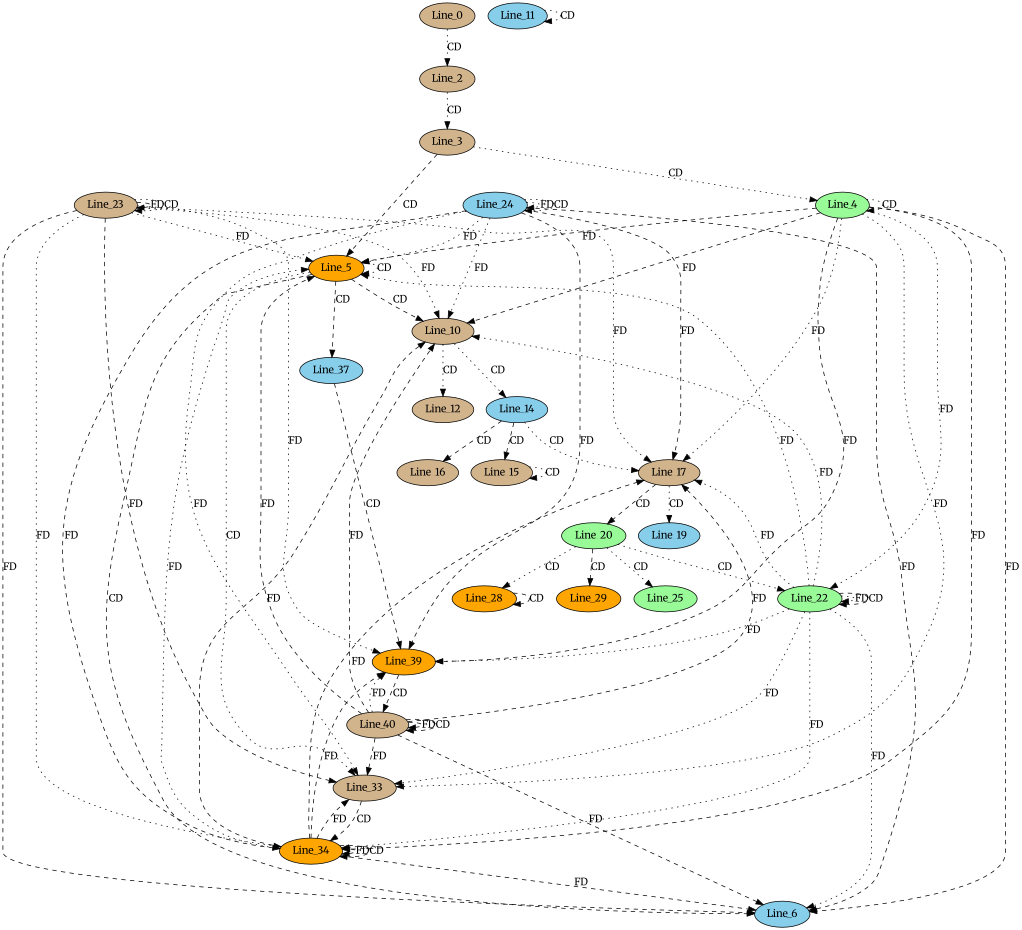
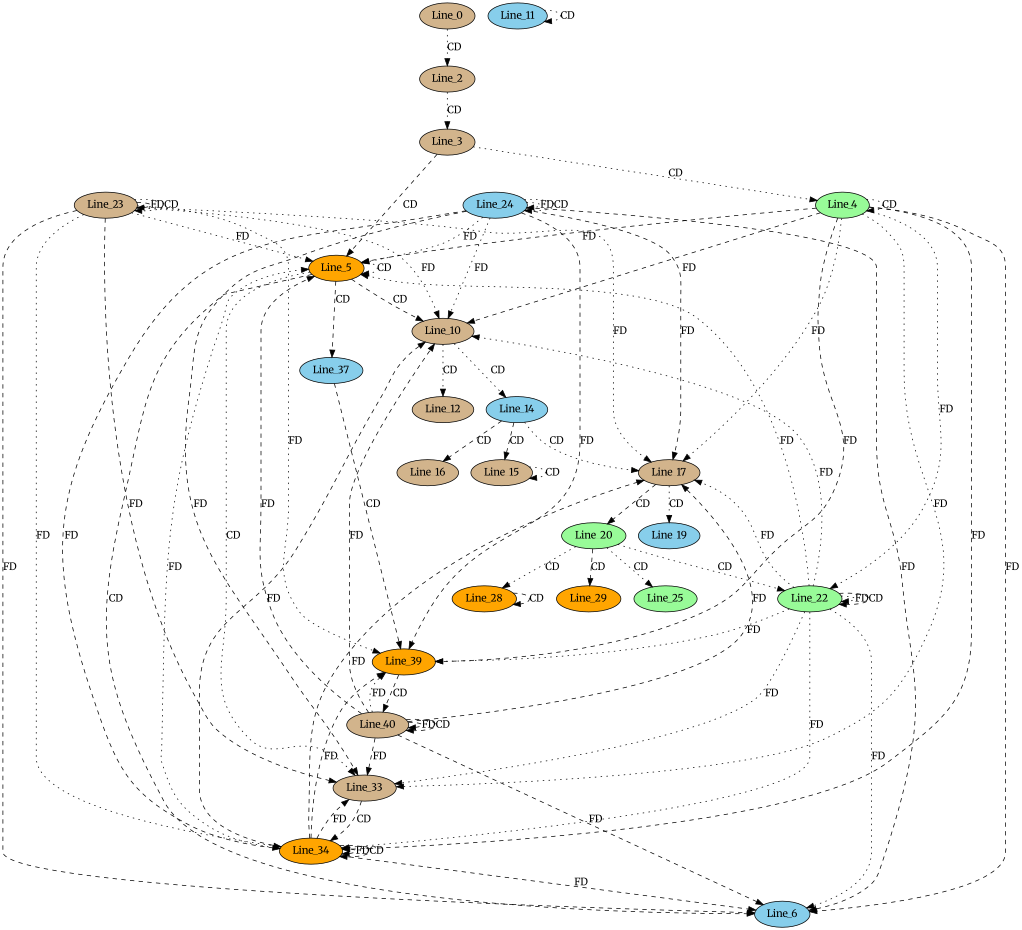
  digraph {
    fontname=Merriweather
    node [fillcolor=tan fontname=Merriweather style=filled]
    edge [fontname=Merriweather style=dotted]
    Line_0
    Line_2
    Line_3
    Line_4 [fillcolor=palegreen]
    Line_5 [fillcolor=orange]
    Line_6 [fillcolor=skyblue]
    Line_10
    Line_17
    Line_22 [fillcolor=palegreen]
    Line_33
    Line_34 [fillcolor=orange]
    Line_39 [fillcolor=orange]
    Line_37 [fillcolor=skyblue]
    Line_12
    Line_14 [fillcolor=skyblue]
    Line_19 [fillcolor=skyblue]
    Line_20 [fillcolor=palegreen]
    Line_40
    Line_11 [fillcolor=skyblue]
    Line_15
    Line_16
    Line_25 [fillcolor=palegreen]
    Line_28 [fillcolor=orange]
    Line_29 [fillcolor=orange]
    Line_23
    Line_24 [fillcolor=skyblue]
    Line_0 -> Line_2 [label=CD]
    Line_2 -> Line_3 [label=CD]
    Line_3 -> Line_4 [label=CD]
    Line_3 -> Line_5 [label=CD style=dashed]
    Line_4 -> Line_4 [label=CD]
    Line_4 -> Line_5 [label=FD style=dashed]
    Line_4 -> Line_6 [label=FD style=dashed]
    Line_4 -> Line_10 [label=FD style=dashed]
    Line_4 -> Line_17 [label=FD]
    Line_4 -> Line_22 [label=FD]
    Line_4 -> Line_33 [label=FD]
    Line_4 -> Line_34 [label=FD style=dashed]
    Line_4 -> Line_39 [label=FD style=dashed]
    Line_5 -> Line_5 [label=CD]
    Line_5 -> Line_6 [label=CD style=dashed]
    Line_5 -> Line_10 [label=CD style=dashed]
    Line_5 -> Line_33 [label=CD]
    Line_5 -> Line_37 [label=CD style=dashed]
    Line_10 -> Line_12 [label=CD]
    Line_10 -> Line_14 [label=CD]
    Line_17 -> Line_19 [label=CD]
    Line_17 -> Line_20 [label=CD style=dashed]
    Line_22 -> Line_5 [label=FD]
    Line_22 -> Line_6 [label=FD]
    Line_22 -> Line_10 [label=FD]
    Line_22 -> Line_17 [label=FD]
    Line_22 -> Line_22 [label=FD]
    Line_22 -> Line_22 [label=CD style=dashed]
    Line_22 -> Line_33 [label=FD]
    Line_22 -> Line_34 [label=FD]
    Line_22 -> Line_39 [label=FD]
    Line_33 -> Line_34 [label=CD style=dashed]
    Line_34 -> Line_5 [label=FD]
    Line_34 -> Line_6 [label=FD style=dashed]
    Line_34 -> Line_10 [label=FD style=dashed]
    Line_34 -> Line_17 [label=FD style=dashed]
    Line_34 -> Line_33 [label=FD style=dashed]
    Line_34 -> Line_34 [label=FD style=dashed]
    Line_34 -> Line_34 [label=CD style=dashed]
    Line_34 -> Line_39 [label=FD style=dashed]
    Line_39 -> Line_40 [label=CD style=dashed]
    Line_37 -> Line_39 [label=CD style=dashed]
    Line_14 -> Line_17 [label=CD]
    Line_14 -> Line_15 [label=CD style=dashed]
    Line_14 -> Line_16 [label=CD style=dashed]
    Line_20 -> Line_22 [label=CD]
    Line_20 -> Line_25 [label=CD]
    Line_20 -> Line_28 [label=CD]
    Line_20 -> Line_29 [label=CD style=dashed]
    Line_40 -> Line_5 [label=FD style=dashed]
    Line_40 -> Line_6 [label=FD style=dashed]
    Line_40 -> Line_10 [label=FD style=dashed]
    Line_40 -> Line_17 [label=FD style=dashed]
    Line_40 -> Line_33 [label=FD style=dashed]
    Line_40 -> Line_39 [label=FD]
    Line_40 -> Line_40 [label=FD style=dashed]
    Line_40 -> Line_40 [label=CD style=dashed]
    Line_11 -> Line_11 [label=CD]
    Line_15 -> Line_15 [label=CD]
    Line_28 -> Line_28 [label=CD style=dashed]
    Line_23 -> Line_5 [label=FD]
    Line_23 -> Line_6 [label=FD style=dashed]
    Line_23 -> Line_10 [label=FD]
    Line_23 -> Line_17 [label=FD]
    Line_23 -> Line_33 [label=FD style=dashed]
    Line_23 -> Line_34 [label=FD]
    Line_23 -> Line_39 [label=FD]
    Line_23 -> Line_23 [label=FD style=dashed]
    Line_23 -> Line_23 [label=CD]
    Line_24 -> Line_5 [label=FD]
    Line_24 -> Line_6 [label=FD style=dashed]
    Line_24 -> Line_10 [label=FD]
    Line_24 -> Line_17 [label=FD style=dashed]
-   Line_24 -> Line_33 [label=FD]
+   Line_24 -> Line_33 [label=FD style=dashed]
    Line_24 -> Line_34 [label=FD style=dashed]
    Line_24 -> Line_39 [label=FD style=dashed]
    Line_24 -> Line_24 [label=FD]
    Line_24 -> Line_24 [label=CD]
  }
